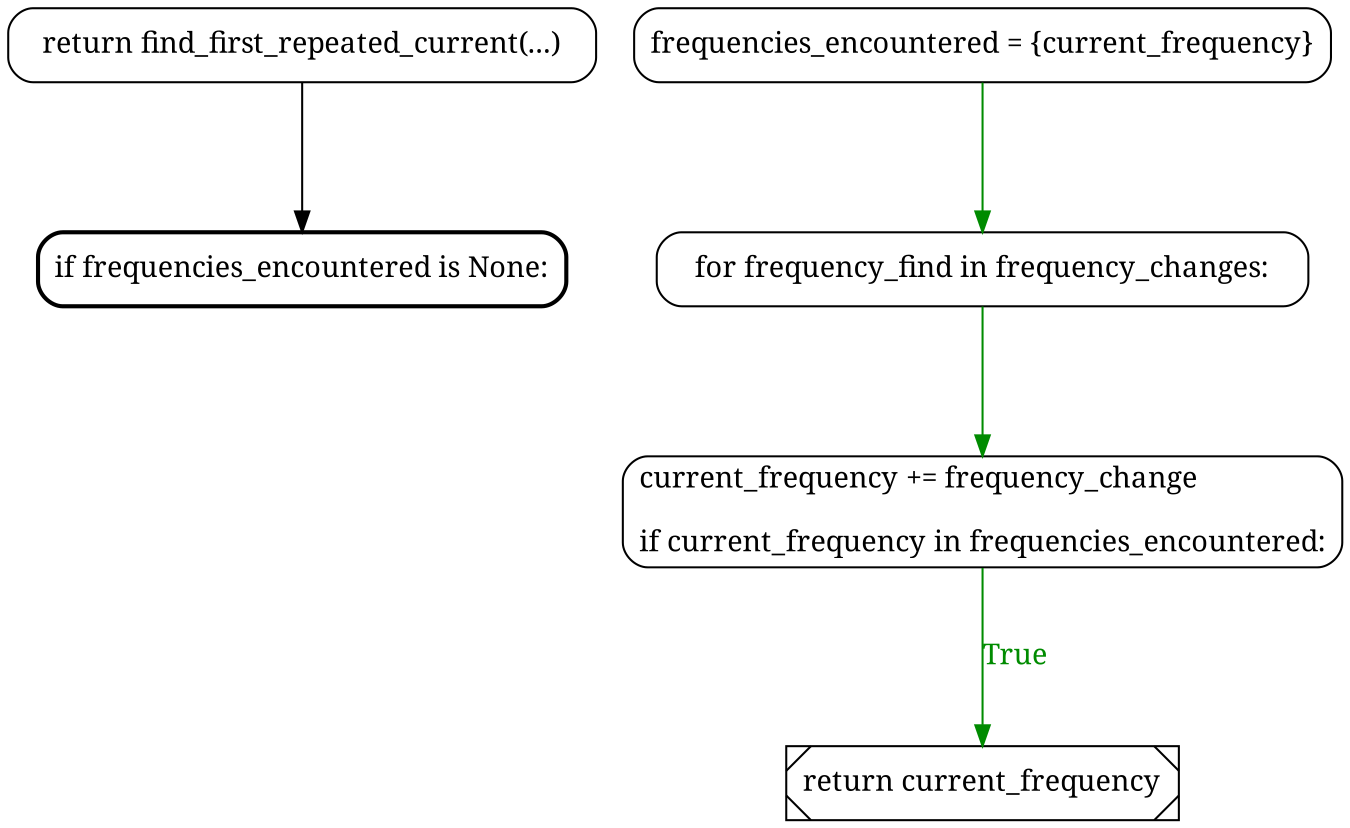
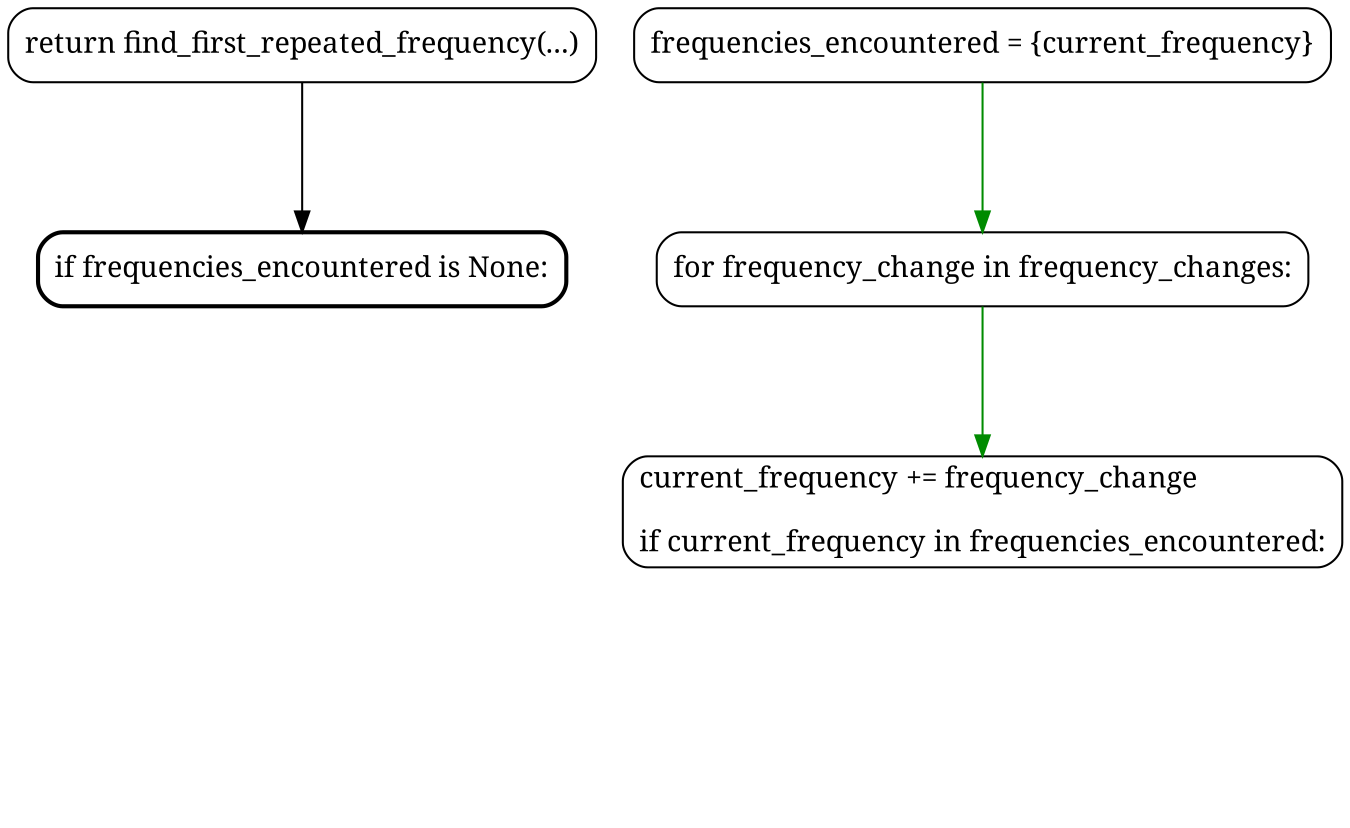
  strict digraph {
    fontname="Noto Serif"
    ranksep=1.0
    node [fontname="Noto Serif" shape=box style=rounded]
    edge [fontname="Noto Serif" color=green4]
-   n1 [label="return find_first_repeated_current(...)"]
+   n1 [label="return find_first_repeated_frequency(...)"]
    n2 [label="if frequencies_encountered is None:" style="rounded, bold"]
    n3 [label="frequencies_encountered = {current_frequency}"]
-   n4 [label="for frequency_find in frequency_changes:"]
+   n4 [label="for frequency_change in frequency_changes:"]
    n5 [label="current_frequency += frequency_change\l\lif current_frequency in frequencies_encountered:\l"]
-   n6 [label="return current_frequency" style=diagonals]
    n1 -> n2 [color=""]
    n3 -> n4
    n4 -> n5 [fontcolor=green4]
-   n5 -> n6 [fontcolor=green4 label=True]
  }
